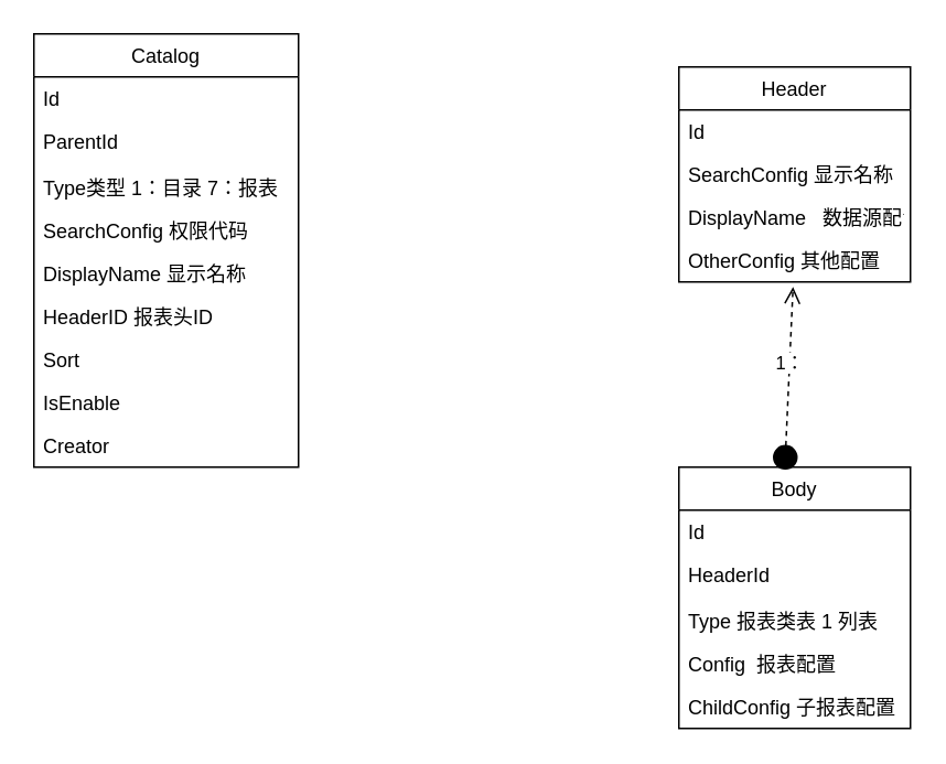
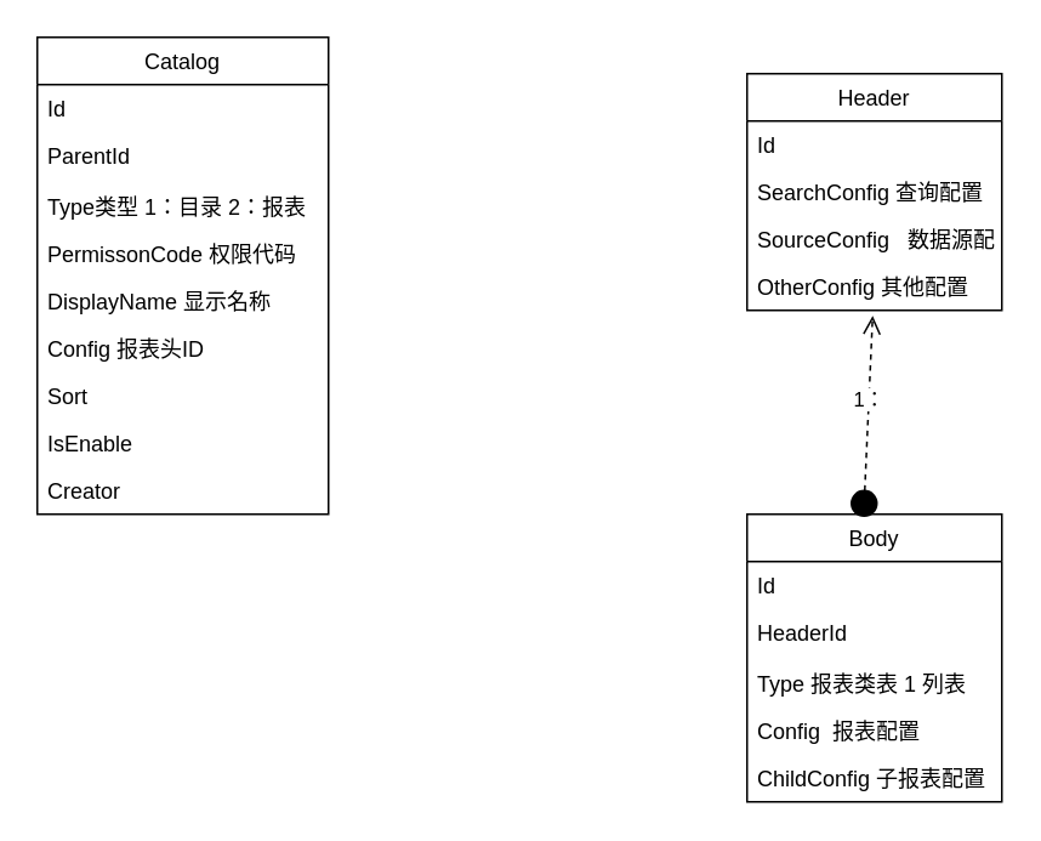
  <mxCell id="0" />
  <mxCell id="1" parent="0" />
  <mxCell id="2" value="Catalog" style="swimlane;fontStyle=0;childLayout=stackLayout;horizontal=1;startSize=26;fillColor=none;horizontalStack=0;resizeParent=1;resizeParentMax=0;resizeLast=0;collapsible=1;marginBottom=0;" vertex="1" parent="1"><mxGeometry x="20" y="20" width="160" height="262" as="geometry" /></mxCell>
  <mxCell id="3" value="Id " style="text;strokeColor=none;fillColor=none;align=left;verticalAlign=top;spacingLeft=4;spacingRight=4;overflow=hidden;rotatable=0;points=[[0,0.5],[1,0.5]];portConstraint=eastwest;" vertex="1" parent="2"><mxGeometry y="26" width="160" height="26" as="geometry" /></mxCell>
  <mxCell id="4" value="ParentId" style="text;strokeColor=none;fillColor=none;align=left;verticalAlign=top;spacingLeft=4;spacingRight=4;overflow=hidden;rotatable=0;points=[[0,0.5],[1,0.5]];portConstraint=eastwest;" vertex="1" parent="2"><mxGeometry y="52" width="160" height="28" as="geometry" /></mxCell>
- <mxCell id="5" value="Type类型 1：目录 7：报表" style="text;strokeColor=none;fillColor=none;align=left;verticalAlign=top;spacingLeft=4;spacingRight=4;overflow=hidden;rotatable=0;points=[[0,0.5],[1,0.5]];portConstraint=eastwest;" vertex="1" parent="2"><mxGeometry y="80" width="160" height="26" as="geometry" /></mxCell>
- <mxCell id="6" value="SearchConfig 权限代码" style="text;strokeColor=none;fillColor=none;align=left;verticalAlign=top;spacingLeft=4;spacingRight=4;overflow=hidden;rotatable=0;points=[[0,0.5],[1,0.5]];portConstraint=eastwest;" vertex="1" parent="2"><mxGeometry y="106" width="160" height="26" as="geometry" /></mxCell>
+ <mxCell id="5" value="Type类型 1：目录 2：报表" style="text;strokeColor=none;fillColor=none;align=left;verticalAlign=top;spacingLeft=4;spacingRight=4;overflow=hidden;rotatable=0;points=[[0,0.5],[1,0.5]];portConstraint=eastwest;" vertex="1" parent="2"><mxGeometry y="80" width="160" height="26" as="geometry" /></mxCell>
+ <mxCell id="6" value="PermissonCode 权限代码" style="text;strokeColor=none;fillColor=none;align=left;verticalAlign=top;spacingLeft=4;spacingRight=4;overflow=hidden;rotatable=0;points=[[0,0.5],[1,0.5]];portConstraint=eastwest;" vertex="1" parent="2"><mxGeometry y="106" width="160" height="26" as="geometry" /></mxCell>
  <mxCell id="7" value="DisplayName 显示名称" style="text;strokeColor=none;fillColor=none;align=left;verticalAlign=top;spacingLeft=4;spacingRight=4;overflow=hidden;rotatable=0;points=[[0,0.5],[1,0.5]];portConstraint=eastwest;" vertex="1" parent="2"><mxGeometry y="132" width="160" height="26" as="geometry" /></mxCell>
- <mxCell id="8" value="HeaderID 报表头ID" style="text;strokeColor=none;fillColor=none;align=left;verticalAlign=top;spacingLeft=4;spacingRight=4;overflow=hidden;rotatable=0;points=[[0,0.5],[1,0.5]];portConstraint=eastwest;" vertex="1" parent="2"><mxGeometry y="158" width="160" height="26" as="geometry" /></mxCell>
+ <mxCell id="8" value="Config 报表头ID" style="text;strokeColor=none;fillColor=none;align=left;verticalAlign=top;spacingLeft=4;spacingRight=4;overflow=hidden;rotatable=0;points=[[0,0.5],[1,0.5]];portConstraint=eastwest;" vertex="1" parent="2"><mxGeometry y="158" width="160" height="26" as="geometry" /></mxCell>
  <mxCell id="9" value="Sort" style="text;strokeColor=none;fillColor=none;align=left;verticalAlign=top;spacingLeft=4;spacingRight=4;overflow=hidden;rotatable=0;points=[[0,0.5],[1,0.5]];portConstraint=eastwest;" vertex="1" parent="2"><mxGeometry y="184" width="160" height="26" as="geometry" /></mxCell>
  <mxCell id="10" value="IsEnable" style="text;strokeColor=none;fillColor=none;align=left;verticalAlign=top;spacingLeft=4;spacingRight=4;overflow=hidden;rotatable=0;points=[[0,0.5],[1,0.5]];portConstraint=eastwest;" vertex="1" parent="2"><mxGeometry y="210" width="160" height="26" as="geometry" /></mxCell>
  <mxCell id="11" value="Creator" style="text;strokeColor=none;fillColor=none;align=left;verticalAlign=top;spacingLeft=4;spacingRight=4;overflow=hidden;rotatable=0;points=[[0,0.5],[1,0.5]];portConstraint=eastwest;" vertex="1" parent="2"><mxGeometry y="236" width="160" height="26" as="geometry" /></mxCell>
  <mxCell id="12" value="Header" style="swimlane;fontStyle=0;childLayout=stackLayout;horizontal=1;startSize=26;fillColor=none;horizontalStack=0;resizeParent=1;resizeParentMax=0;resizeLast=0;collapsible=1;marginBottom=0;" vertex="1" parent="1"><mxGeometry x="410" y="40" width="140" height="130" as="geometry" /></mxCell>
  <mxCell id="13" value="Id" style="text;strokeColor=none;fillColor=none;align=left;verticalAlign=top;spacingLeft=4;spacingRight=4;overflow=hidden;rotatable=0;points=[[0,0.5],[1,0.5]];portConstraint=eastwest;" vertex="1" parent="12"><mxGeometry y="26" width="140" height="26" as="geometry" /></mxCell>
- <mxCell id="14" value="SearchConfig 显示名称" style="text;strokeColor=none;fillColor=none;align=left;verticalAlign=top;spacingLeft=4;spacingRight=4;overflow=hidden;rotatable=0;points=[[0,0.5],[1,0.5]];portConstraint=eastwest;" vertex="1" parent="12"><mxGeometry y="52" width="140" height="26" as="geometry" /></mxCell>
- <mxCell id="15" value="DisplayName   数据源配置&#10;" style="text;strokeColor=none;fillColor=none;align=left;verticalAlign=top;spacingLeft=4;spacingRight=4;overflow=hidden;rotatable=0;points=[[0,0.5],[1,0.5]];portConstraint=eastwest;" vertex="1" parent="12"><mxGeometry y="78" width="140" height="26" as="geometry" /></mxCell>
+ <mxCell id="14" value="SearchConfig 查询配置" style="text;strokeColor=none;fillColor=none;align=left;verticalAlign=top;spacingLeft=4;spacingRight=4;overflow=hidden;rotatable=0;points=[[0,0.5],[1,0.5]];portConstraint=eastwest;" vertex="1" parent="12"><mxGeometry y="52" width="140" height="26" as="geometry" /></mxCell>
+ <mxCell id="15" value="SourceConfig   数据源配置&#10;" style="text;strokeColor=none;fillColor=none;align=left;verticalAlign=top;spacingLeft=4;spacingRight=4;overflow=hidden;rotatable=0;points=[[0,0.5],[1,0.5]];portConstraint=eastwest;" vertex="1" parent="12"><mxGeometry y="78" width="140" height="26" as="geometry" /></mxCell>
  <mxCell id="16" value="OtherConfig 其他配置 " style="text;strokeColor=none;fillColor=none;align=left;verticalAlign=top;spacingLeft=4;spacingRight=4;overflow=hidden;rotatable=0;points=[[0,0.5],[1,0.5]];portConstraint=eastwest;" vertex="1" parent="12"><mxGeometry y="104" width="140" height="26" as="geometry" /></mxCell>
  <mxCell id="17" value="Body" style="swimlane;fontStyle=0;childLayout=stackLayout;horizontal=1;startSize=26;fillColor=none;horizontalStack=0;resizeParent=1;resizeParentMax=0;resizeLast=0;collapsible=1;marginBottom=0;" vertex="1" parent="1"><mxGeometry x="410" y="282" width="140" height="158" as="geometry" /></mxCell>
  <mxCell id="18" value="Id" style="text;strokeColor=none;fillColor=none;align=left;verticalAlign=top;spacingLeft=4;spacingRight=4;overflow=hidden;rotatable=0;points=[[0,0.5],[1,0.5]];portConstraint=eastwest;" vertex="1" parent="17"><mxGeometry y="26" width="140" height="26" as="geometry" /></mxCell>
  <mxCell id="19" value="HeaderId" style="text;strokeColor=none;fillColor=none;align=left;verticalAlign=top;spacingLeft=4;spacingRight=4;overflow=hidden;rotatable=0;points=[[0,0.5],[1,0.5]];portConstraint=eastwest;" vertex="1" parent="17"><mxGeometry y="52" width="140" height="28" as="geometry" /></mxCell>
  <mxCell id="20" value="Type 报表类表 1 列表" style="text;strokeColor=none;fillColor=none;align=left;verticalAlign=top;spacingLeft=4;spacingRight=4;overflow=hidden;rotatable=0;points=[[0,0.5],[1,0.5]];portConstraint=eastwest;" vertex="1" parent="17"><mxGeometry y="80" width="140" height="26" as="geometry" /></mxCell>
  <mxCell id="21" value="Config  报表配置" style="text;strokeColor=none;fillColor=none;align=left;verticalAlign=top;spacingLeft=4;spacingRight=4;overflow=hidden;rotatable=0;points=[[0,0.5],[1,0.5]];portConstraint=eastwest;" vertex="1" parent="17"><mxGeometry y="106" width="140" height="26" as="geometry" /></mxCell>
  <mxCell id="22" value="ChildConfig 子报表配置" style="text;strokeColor=none;fillColor=none;align=left;verticalAlign=top;spacingLeft=4;spacingRight=4;overflow=hidden;rotatable=0;points=[[0,0.5],[1,0.5]];portConstraint=eastwest;" vertex="1" parent="17"><mxGeometry y="132" width="140" height="26" as="geometry" /></mxCell>
  <mxCell id="23" value="1：" style="html=1;verticalAlign=bottom;startArrow=circle;startFill=1;endArrow=open;startSize=6;endSize=8;rounded=0;entryX=0.493;entryY=1.115;entryDx=0;entryDy=0;entryPerimeter=0;exitX=0.457;exitY=0.013;exitDx=0;exitDy=0;exitPerimeter=0;dashed=1;" edge="1" parent="1" source="17" target="16"><mxGeometry width="80" relative="1" as="geometry"><mxPoint x="410" y="170" as="sourcePoint" /><mxPoint x="490" y="170" as="targetPoint" /></mxGeometry></mxCell>
